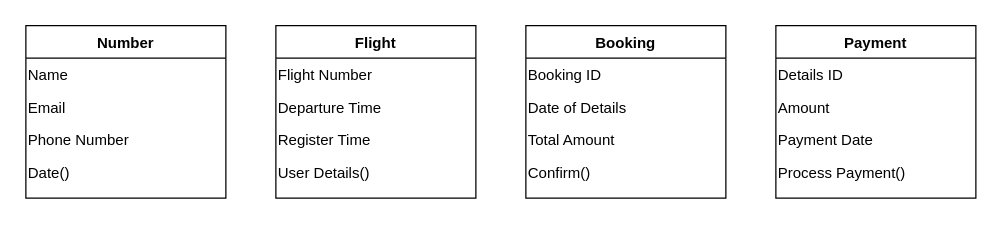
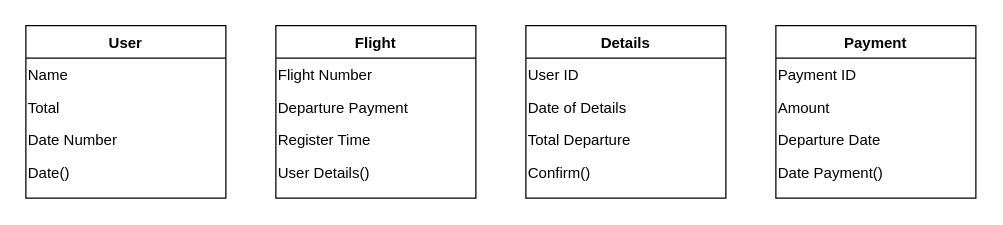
  <mxCell id="0" />
  <mxCell id="1" parent="0" />
- <mxCell id="2" value="Number" style="swimlane;fontStyle=1;align=center;verticalAlign=top;childLayout=stackLayout;horizontal=1;startSize=26;" parent="1" vertex="1"><mxGeometry x="20" y="20" width="160" height="138" as="geometry" /></mxCell>
+ <mxCell id="2" value="User" style="swimlane;fontStyle=1;align=center;verticalAlign=top;childLayout=stackLayout;horizontal=1;startSize=26;" parent="1" vertex="1"><mxGeometry x="20" y="20" width="160" height="138" as="geometry" /></mxCell>
  <mxCell id="3" value="Name" style="text;align=left;" parent="2" vertex="1"><mxGeometry y="26" width="160" height="26" as="geometry" /></mxCell>
- <mxCell id="4" value="Email" style="text;align=left;" parent="2" vertex="1"><mxGeometry y="52" width="160" height="26" as="geometry" /></mxCell>
- <mxCell id="5" value="Phone Number" style="text;align=left;" parent="2" vertex="1"><mxGeometry y="78" width="160" height="26" as="geometry" /></mxCell>
+ <mxCell id="4" value="Total" style="text;align=left;" parent="2" vertex="1"><mxGeometry y="52" width="160" height="26" as="geometry" /></mxCell>
+ <mxCell id="5" value="Date Number" style="text;align=left;" parent="2" vertex="1"><mxGeometry y="78" width="160" height="26" as="geometry" /></mxCell>
  <mxCell id="6" value="Date()" style="text;align=left;" parent="2" vertex="1"><mxGeometry y="104" width="160" height="26" as="geometry" /></mxCell>
  <mxCell id="7" value="Flight" style="swimlane;fontStyle=1;align=center;verticalAlign=top;childLayout=stackLayout;horizontal=1;startSize=26;" parent="1" vertex="1"><mxGeometry x="220" y="20" width="160" height="138" as="geometry" /></mxCell>
  <mxCell id="8" value="Flight Number" style="text;align=left;" parent="7" vertex="1"><mxGeometry y="26" width="160" height="26" as="geometry" /></mxCell>
- <mxCell id="9" value="Departure Time" style="text;align=left;" parent="7" vertex="1"><mxGeometry y="52" width="160" height="26" as="geometry" /></mxCell>
+ <mxCell id="9" value="Departure Payment" style="text;align=left;" parent="7" vertex="1"><mxGeometry y="52" width="160" height="26" as="geometry" /></mxCell>
  <mxCell id="10" value="Register Time" style="text;align=left;" parent="7" vertex="1"><mxGeometry y="78" width="160" height="26" as="geometry" /></mxCell>
  <mxCell id="11" value="User Details()" style="text;align=left;" parent="7" vertex="1"><mxGeometry y="104" width="160" height="26" as="geometry" /></mxCell>
- <mxCell id="12" value="Booking" style="swimlane;fontStyle=1;align=center;verticalAlign=top;childLayout=stackLayout;horizontal=1;startSize=26;" parent="1" vertex="1"><mxGeometry x="420" y="20" width="160" height="138" as="geometry" /></mxCell>
- <mxCell id="13" value="Booking ID" style="text;align=left;" parent="12" vertex="1"><mxGeometry y="26" width="160" height="26" as="geometry" /></mxCell>
+ <mxCell id="12" value="Details" style="swimlane;fontStyle=1;align=center;verticalAlign=top;childLayout=stackLayout;horizontal=1;startSize=26;" parent="1" vertex="1"><mxGeometry x="420" y="20" width="160" height="138" as="geometry" /></mxCell>
+ <mxCell id="13" value="User ID" style="text;align=left;" parent="12" vertex="1"><mxGeometry y="26" width="160" height="26" as="geometry" /></mxCell>
  <mxCell id="14" value="Date of Details" style="text;align=left;" parent="12" vertex="1"><mxGeometry y="52" width="160" height="26" as="geometry" /></mxCell>
- <mxCell id="15" value="Total Amount" style="text;align=left;" parent="12" vertex="1"><mxGeometry y="78" width="160" height="26" as="geometry" /></mxCell>
+ <mxCell id="15" value="Total Departure" style="text;align=left;" parent="12" vertex="1"><mxGeometry y="78" width="160" height="26" as="geometry" /></mxCell>
  <mxCell id="16" value="Confirm()" style="text;align=left;" parent="12" vertex="1"><mxGeometry y="104" width="160" height="26" as="geometry" /></mxCell>
  <mxCell id="17" value="Payment" style="swimlane;fontStyle=1;align=center;verticalAlign=top;childLayout=stackLayout;horizontal=1;startSize=26;" parent="1" vertex="1"><mxGeometry x="620" y="20" width="160" height="138" as="geometry" /></mxCell>
- <mxCell id="18" value="Details ID" style="text;align=left;" parent="17" vertex="1"><mxGeometry y="26" width="160" height="26" as="geometry" /></mxCell>
+ <mxCell id="18" value="Payment ID" style="text;align=left;" parent="17" vertex="1"><mxGeometry y="26" width="160" height="26" as="geometry" /></mxCell>
  <mxCell id="19" value="Amount" style="text;align=left;" parent="17" vertex="1"><mxGeometry y="52" width="160" height="26" as="geometry" /></mxCell>
- <mxCell id="20" value="Payment Date" style="text;align=left;" parent="17" vertex="1"><mxGeometry y="78" width="160" height="26" as="geometry" /></mxCell>
- <mxCell id="21" value="Process Payment()" style="text;align=left;" parent="17" vertex="1"><mxGeometry y="104" width="160" height="26" as="geometry" /></mxCell>
+ <mxCell id="20" value="Departure Date" style="text;align=left;" parent="17" vertex="1"><mxGeometry y="78" width="160" height="26" as="geometry" /></mxCell>
+ <mxCell id="21" value="Date Payment()" style="text;align=left;" parent="17" vertex="1"><mxGeometry y="104" width="160" height="26" as="geometry" /></mxCell>
